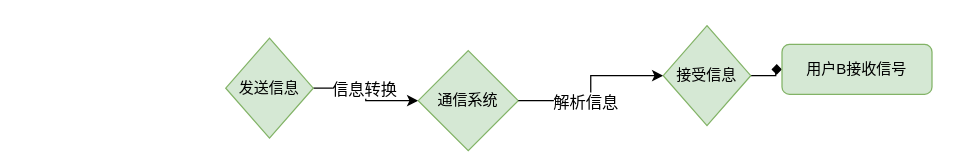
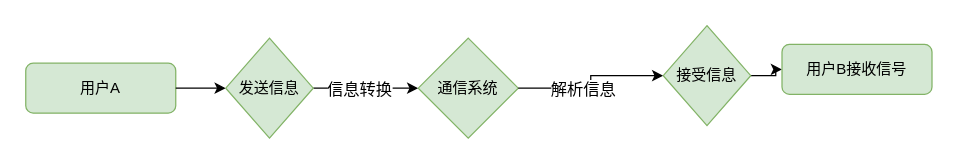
  <mxCell id="0" />
  <mxCell id="1" parent="0" />
- <mxCell id="3" value="" style="edgeStyle=orthogonalEdgeStyle;rounded=0;orthogonalLoop=1;jettySize=auto;html=1;exitX=1;exitY=0.5;exitDx=0;exitDy=0;endArrow=diamond;" edge="1" parent="1" source="12" target="4"><mxGeometry relative="1" as="geometry"><mxPoint x="340" y="-200" as="targetPoint" /><mxPoint x="160" y="70" as="sourcePoint" /></mxGeometry></mxCell>
+ <mxCell id="2" value="用户A" style="rounded=1;whiteSpace=wrap;html=1;fontSize=12;glass=0;strokeWidth=1;shadow=0;fillColor=#d5e8d4;strokeColor=#82b366;" parent="1" vertex="1"><mxGeometry x="20" y="50" width="120" height="40" as="geometry" /></mxCell>
+ <mxCell id="3" value="" style="edgeStyle=orthogonalEdgeStyle;rounded=0;orthogonalLoop=1;jettySize=auto;html=1;exitX=1;exitY=0.5;exitDx=0;exitDy=0;" edge="1" parent="1" source="12" target="4"><mxGeometry relative="1" as="geometry"><mxPoint x="340" y="-200" as="targetPoint" /><mxPoint x="160" y="70" as="sourcePoint" /></mxGeometry></mxCell>
  <mxCell id="4" value="用户B接收信号" style="rounded=1;whiteSpace=wrap;html=1;fontSize=12;glass=0;strokeWidth=1;shadow=0;fillColor=#d5e8d4;strokeColor=#82b366;" parent="1" vertex="1"><mxGeometry x="625" y="35" width="120" height="40" as="geometry" /></mxCell>
  <mxCell id="5" value="" style="edgeStyle=orthogonalEdgeStyle;rounded=0;orthogonalLoop=1;jettySize=auto;html=1;exitX=1;exitY=0.5;exitDx=0;exitDy=0;" edge="1" parent="1" source="9" target="7"><mxGeometry relative="1" as="geometry"><mxPoint x="280" y="70" as="targetPoint" /><mxPoint x="160" y="70" as="sourcePoint" /></mxGeometry></mxCell>
  <mxCell id="6" value="信息转换" style="edgeLabel;html=1;align=center;verticalAlign=middle;resizable=0;points=[];fontSize=13;" vertex="1" connectable="0" parent="5"><mxGeometry x="-0.139" relative="1" as="geometry"><mxPoint as="offset" /></mxGeometry></mxCell>
- <mxCell id="7" value="通信系统" style="rhombus;whiteSpace=wrap;html=1;fillColor=#d5e8d4;strokeColor=#82b366;" vertex="1" parent="1"><mxGeometry x="334" y="40" width="80" height="80" as="geometry" /></mxCell>
+ <mxCell id="7" value="通信系统" style="rhombus;whiteSpace=wrap;html=1;fillColor=#d5e8d4;strokeColor=#82b366;" vertex="1" parent="1"><mxGeometry x="334" y="30" width="80" height="80" as="geometry" /></mxCell>
+ <mxCell id="8" value="" style="edgeStyle=orthogonalEdgeStyle;rounded=0;orthogonalLoop=1;jettySize=auto;html=1;exitX=1;exitY=0.5;exitDx=0;exitDy=0;" edge="1" parent="1" source="2" target="9"><mxGeometry relative="1" as="geometry"><mxPoint x="320" y="70" as="targetPoint" /><mxPoint x="90" y="70" as="sourcePoint" /><Array as="points"><mxPoint x="220" y="70" /><mxPoint x="220" y="70" /></Array></mxGeometry></mxCell>
  <mxCell id="9" value="发送信息" style="rhombus;whiteSpace=wrap;html=1;fillColor=#d5e8d4;strokeColor=#82b366;" vertex="1" parent="1"><mxGeometry x="180" y="30" width="70" height="80" as="geometry" /></mxCell>
  <mxCell id="10" value="" style="edgeStyle=orthogonalEdgeStyle;rounded=0;orthogonalLoop=1;jettySize=auto;html=1;exitX=1;exitY=0.5;exitDx=0;exitDy=0;" edge="1" parent="1" source="7" target="12"><mxGeometry relative="1" as="geometry"><mxPoint x="650" y="70" as="targetPoint" /><mxPoint x="400" y="70" as="sourcePoint" /></mxGeometry></mxCell>
  <mxCell id="11" value="解析信息" style="edgeLabel;html=1;align=center;verticalAlign=middle;resizable=0;points=[];fontSize=13;" vertex="1" connectable="0" parent="10"><mxGeometry x="-0.571" y="2" relative="1" as="geometry"><mxPoint x="24" y="2" as="offset" /></mxGeometry></mxCell>
  <mxCell id="12" value="接受信息" style="rhombus;whiteSpace=wrap;html=1;fillColor=#d5e8d4;strokeColor=#82b366;" vertex="1" parent="1"><mxGeometry x="530" y="20" width="70" height="80" as="geometry" /></mxCell>
